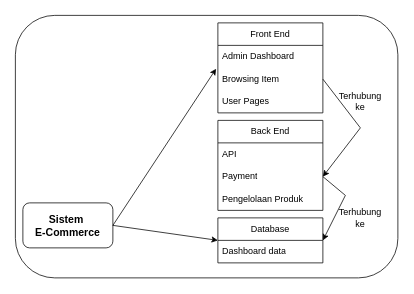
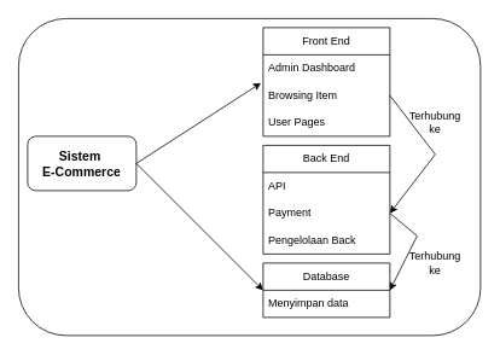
  <mxCell id="0" />
  <mxCell id="1" parent="0" />
  <mxCell id="2" value="" style="rounded=1;whiteSpace=wrap;html=1;" vertex="1" parent="1"><mxGeometry x="20" y="20" width="510" height="350" as="geometry" /></mxCell>
  <mxCell id="3" value="Front End" style="swimlane;fontStyle=0;childLayout=stackLayout;horizontal=1;startSize=30;horizontalStack=0;resizeParent=1;resizeParentMax=0;resizeLast=0;collapsible=1;marginBottom=0;whiteSpace=wrap;html=1;" vertex="1" parent="1"><mxGeometry x="290" y="30" width="140" height="120" as="geometry" /></mxCell>
  <mxCell id="4" value="Admin Dashboard" style="text;strokeColor=none;fillColor=none;align=left;verticalAlign=middle;spacingLeft=4;spacingRight=4;overflow=hidden;points=[[0,0.5],[1,0.5]];portConstraint=eastwest;rotatable=0;whiteSpace=wrap;html=1;" vertex="1" parent="3"><mxGeometry y="30" width="140" height="30" as="geometry" /></mxCell>
  <mxCell id="5" value="Browsing Item" style="text;strokeColor=none;fillColor=none;align=left;verticalAlign=middle;spacingLeft=4;spacingRight=4;overflow=hidden;points=[[0,0.5],[1,0.5]];portConstraint=eastwest;rotatable=0;whiteSpace=wrap;html=1;" vertex="1" parent="3"><mxGeometry y="60" width="140" height="30" as="geometry" /></mxCell>
  <mxCell id="6" value="User Pages" style="text;strokeColor=none;fillColor=none;align=left;verticalAlign=middle;spacingLeft=4;spacingRight=4;overflow=hidden;points=[[0,0.5],[1,0.5]];portConstraint=eastwest;rotatable=0;whiteSpace=wrap;html=1;" vertex="1" parent="3"><mxGeometry y="90" width="140" height="30" as="geometry" /></mxCell>
  <mxCell id="7" value="Back End" style="swimlane;fontStyle=0;childLayout=stackLayout;horizontal=1;startSize=30;horizontalStack=0;resizeParent=1;resizeParentMax=0;resizeLast=0;collapsible=1;marginBottom=0;whiteSpace=wrap;html=1;" vertex="1" parent="1"><mxGeometry x="290" y="160" width="140" height="120" as="geometry" /></mxCell>
  <mxCell id="8" value="API" style="text;strokeColor=none;fillColor=none;align=left;verticalAlign=middle;spacingLeft=4;spacingRight=4;overflow=hidden;points=[[0,0.5],[1,0.5]];portConstraint=eastwest;rotatable=0;whiteSpace=wrap;html=1;" vertex="1" parent="7"><mxGeometry y="30" width="140" height="30" as="geometry" /></mxCell>
  <mxCell id="9" value="Payment" style="text;strokeColor=none;fillColor=none;align=left;verticalAlign=middle;spacingLeft=4;spacingRight=4;overflow=hidden;points=[[0,0.5],[1,0.5]];portConstraint=eastwest;rotatable=0;whiteSpace=wrap;html=1;" vertex="1" parent="7"><mxGeometry y="60" width="140" height="30" as="geometry" /></mxCell>
- <mxCell id="10" value="Pengelolaan Produk" style="text;strokeColor=none;fillColor=none;align=left;verticalAlign=middle;spacingLeft=4;spacingRight=4;overflow=hidden;points=[[0,0.5],[1,0.5]];portConstraint=eastwest;rotatable=0;whiteSpace=wrap;html=1;" vertex="1" parent="7"><mxGeometry y="90" width="140" height="30" as="geometry" /></mxCell>
+ <mxCell id="10" value="Pengelolaan Back" style="text;strokeColor=none;fillColor=none;align=left;verticalAlign=middle;spacingLeft=4;spacingRight=4;overflow=hidden;points=[[0,0.5],[1,0.5]];portConstraint=eastwest;rotatable=0;whiteSpace=wrap;html=1;" vertex="1" parent="7"><mxGeometry y="90" width="140" height="30" as="geometry" /></mxCell>
  <mxCell id="11" value="Database" style="swimlane;fontStyle=0;childLayout=stackLayout;horizontal=1;startSize=30;horizontalStack=0;resizeParent=1;resizeParentMax=0;resizeLast=0;collapsible=1;marginBottom=0;whiteSpace=wrap;html=1;" vertex="1" parent="1"><mxGeometry x="290" y="290" width="140" height="60" as="geometry" /></mxCell>
- <mxCell id="12" value="Dashboard data" style="text;strokeColor=none;fillColor=none;align=left;verticalAlign=middle;spacingLeft=4;spacingRight=4;overflow=hidden;points=[[0,0.5],[1,0.5]];portConstraint=eastwest;rotatable=0;whiteSpace=wrap;html=1;" vertex="1" parent="11"><mxGeometry y="30" width="140" height="30" as="geometry" /></mxCell>
- <mxCell id="13" value="&lt;span style=&quot;font-size: 14px;&quot;&gt;&lt;b&gt;Sistem&amp;nbsp;&lt;/b&gt;&lt;/span&gt;&lt;div&gt;&lt;span style=&quot;font-size: 14px;&quot;&gt;&lt;b&gt;E-Commerce&lt;/b&gt;&lt;/span&gt;&lt;/div&gt;" style="rounded=1;whiteSpace=wrap;html=1;" vertex="1" parent="1"><mxGeometry x="30" y="270" width="120" height="60" as="geometry" /></mxCell>
+ <mxCell id="12" value="Menyimpan data" style="text;strokeColor=none;fillColor=none;align=left;verticalAlign=middle;spacingLeft=4;spacingRight=4;overflow=hidden;points=[[0,0.5],[1,0.5]];portConstraint=eastwest;rotatable=0;whiteSpace=wrap;html=1;" vertex="1" parent="11"><mxGeometry y="30" width="140" height="30" as="geometry" /></mxCell>
+ <mxCell id="13" value="&lt;span style=&quot;font-size: 14px;&quot;&gt;&lt;b&gt;Sistem&amp;nbsp;&lt;/b&gt;&lt;/span&gt;&lt;div&gt;&lt;span style=&quot;font-size: 14px;&quot;&gt;&lt;b&gt;E-Commerce&lt;/b&gt;&lt;/span&gt;&lt;/div&gt;" style="rounded=1;whiteSpace=wrap;html=1;" vertex="1" parent="1"><mxGeometry x="30" y="150" width="120" height="60" as="geometry" /></mxCell>
  <mxCell id="14" value="" style="endArrow=classic;html=1;rounded=0;exitX=1;exitY=0.5;exitDx=0;exitDy=0;entryX=-0.017;entryY=0.04;entryDx=0;entryDy=0;entryPerimeter=0;" edge="1" parent="1" source="13" target="5"><mxGeometry width="50" height="50" relative="1" as="geometry"><mxPoint x="350" y="250" as="sourcePoint" /><mxPoint x="400" y="200" as="targetPoint" /></mxGeometry></mxCell>
  <mxCell id="15" value="" style="endArrow=classic;html=1;rounded=0;exitX=1;exitY=0.5;exitDx=0;exitDy=0;entryX=0;entryY=0.5;entryDx=0;entryDy=0;" edge="1" parent="1" source="13" target="11"><mxGeometry width="50" height="50" relative="1" as="geometry"><mxPoint x="350" y="250" as="sourcePoint" /><mxPoint x="400" y="200" as="targetPoint" /></mxGeometry></mxCell>
  <mxCell id="16" value="" style="endArrow=classic;html=1;rounded=0;exitX=1;exitY=0.5;exitDx=0;exitDy=0;entryX=1;entryY=0.5;entryDx=0;entryDy=0;" edge="1" parent="1" source="5" target="9"><mxGeometry width="50" height="50" relative="1" as="geometry"><mxPoint x="520" y="260" as="sourcePoint" /><mxPoint x="570" y="210" as="targetPoint" /><Array as="points"><mxPoint x="480" y="170" /></Array></mxGeometry></mxCell>
  <mxCell id="17" value="" style="endArrow=classic;html=1;rounded=0;exitX=1;exitY=0.5;exitDx=0;exitDy=0;entryX=1;entryY=0.5;entryDx=0;entryDy=0;" edge="1" parent="1" source="9" target="11"><mxGeometry width="50" height="50" relative="1" as="geometry"><mxPoint x="440" y="115" as="sourcePoint" /><mxPoint x="440" y="245" as="targetPoint" /><Array as="points"><mxPoint x="460" y="260" /></Array></mxGeometry></mxCell>
  <mxCell id="18" value="Terhubung ke" style="text;html=1;align=center;verticalAlign=middle;whiteSpace=wrap;rounded=0;" vertex="1" parent="1"><mxGeometry x="450" y="120" width="60" height="30" as="geometry" /></mxCell>
  <mxCell id="19" value="Terhubung ke" style="text;html=1;align=center;verticalAlign=middle;whiteSpace=wrap;rounded=0;" vertex="1" parent="1"><mxGeometry x="450" y="275" width="60" height="30" as="geometry" /></mxCell>
